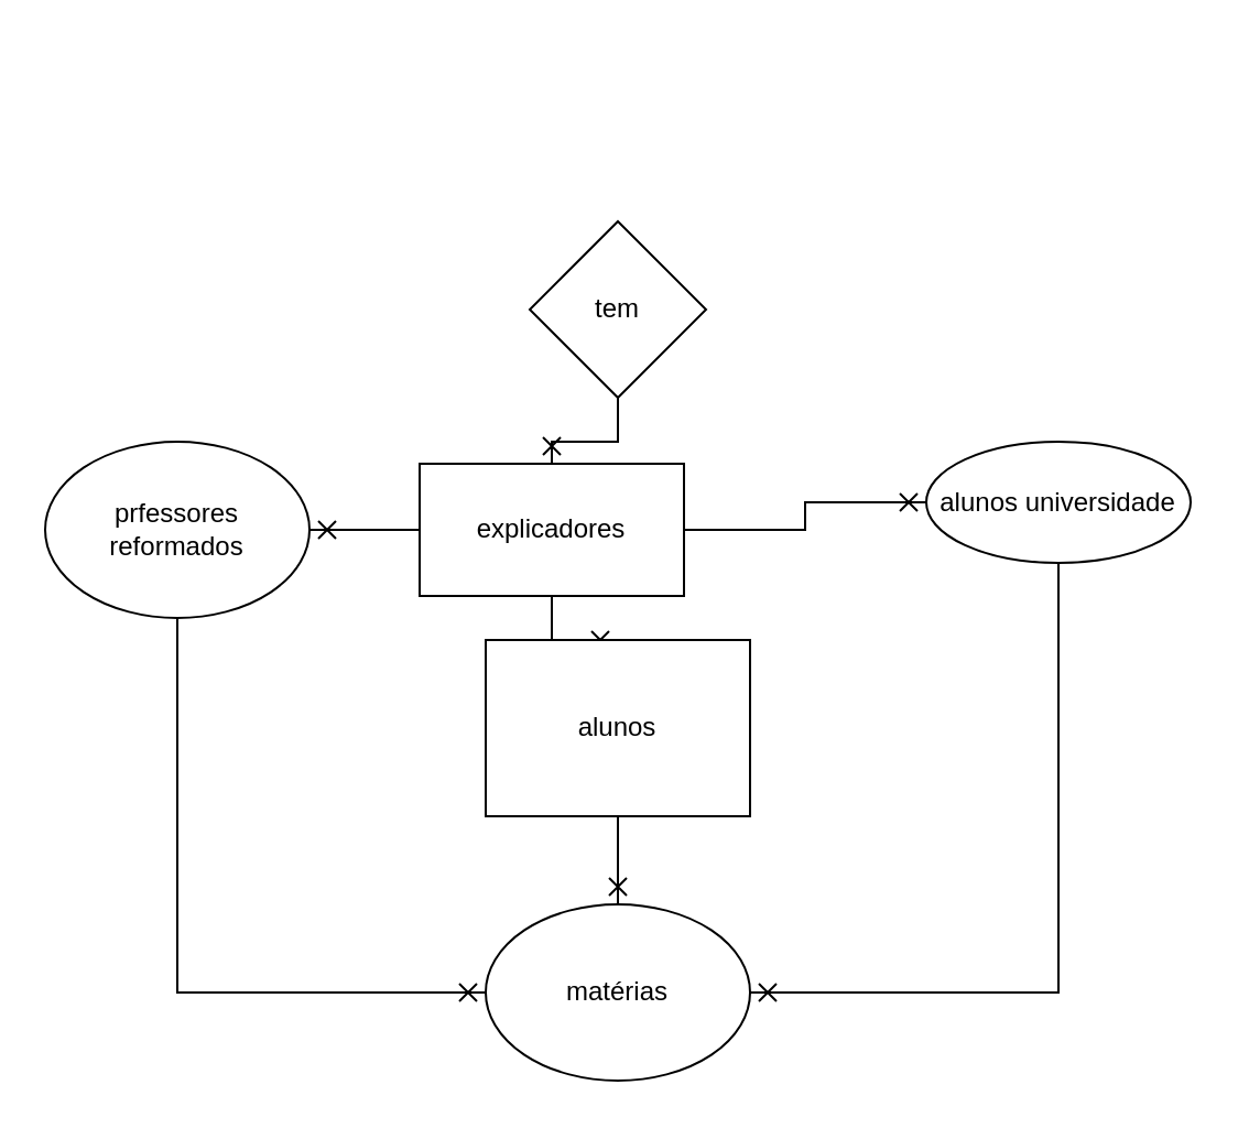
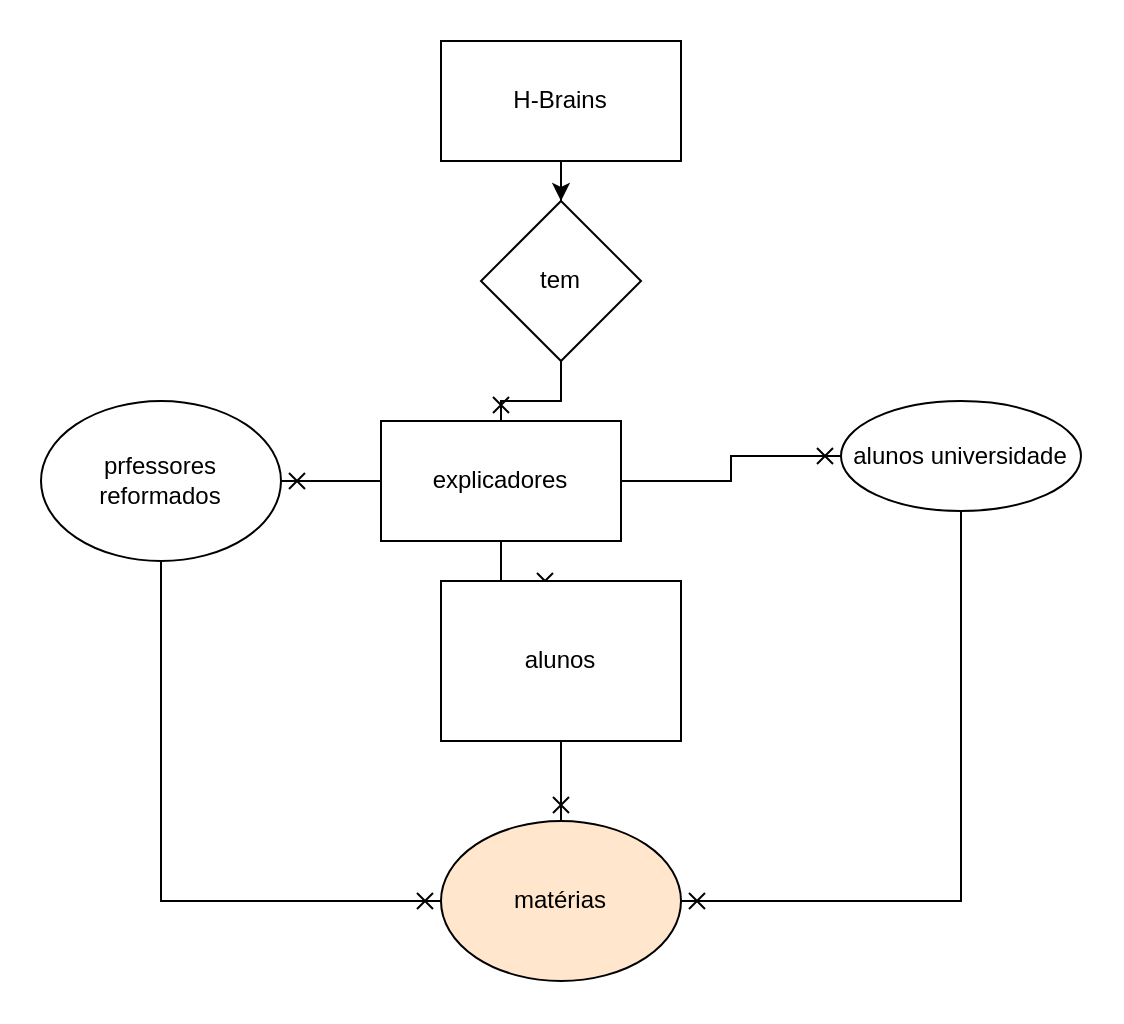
  <mxCell id="0" />
  <mxCell id="1" parent="0" />
+ <mxCell id="2" value="" style="edgeStyle=orthogonalEdgeStyle;rounded=0;orthogonalLoop=1;jettySize=auto;html=1;" edge="1" parent="1" source="3" target="5"><mxGeometry relative="1" as="geometry" /></mxCell>
+ <mxCell id="3" value="H-Brains" style="rounded=0;whiteSpace=wrap;html=1;" vertex="1" parent="1"><mxGeometry x="220" y="20" width="120" height="60" as="geometry" /></mxCell>
  <mxCell id="4" value="" style="edgeStyle=orthogonalEdgeStyle;rounded=0;orthogonalLoop=1;jettySize=auto;html=1;endArrow=cross;endFill=0;" edge="1" parent="1" source="5" target="9"><mxGeometry relative="1" as="geometry" /></mxCell>
  <mxCell id="5" value="tem" style="rhombus;whiteSpace=wrap;html=1;rounded=0;" vertex="1" parent="1"><mxGeometry x="240" y="100" width="80" height="80" as="geometry" /></mxCell>
  <mxCell id="6" value="" style="edgeStyle=orthogonalEdgeStyle;rounded=0;orthogonalLoop=1;jettySize=auto;html=1;endArrow=cross;endFill=0;" edge="1" parent="1" source="9" target="11"><mxGeometry relative="1" as="geometry" /></mxCell>
  <mxCell id="7" value="" style="edgeStyle=orthogonalEdgeStyle;rounded=0;orthogonalLoop=1;jettySize=auto;html=1;endArrow=cross;endFill=0;" edge="1" parent="1" source="9" target="13"><mxGeometry relative="1" as="geometry" /></mxCell>
  <mxCell id="8" value="" style="edgeStyle=orthogonalEdgeStyle;rounded=0;orthogonalLoop=1;jettySize=auto;html=1;endArrow=cross;endFill=0;" edge="1" parent="1" source="9" target="16"><mxGeometry relative="1" as="geometry" /></mxCell>
  <mxCell id="9" value="explicadores" style="whiteSpace=wrap;html=1;rounded=0;" vertex="1" parent="1"><mxGeometry x="190" y="210" width="120" height="60" as="geometry" /></mxCell>
  <mxCell id="10" style="edgeStyle=orthogonalEdgeStyle;rounded=0;orthogonalLoop=1;jettySize=auto;html=1;exitX=0.5;exitY=1;exitDx=0;exitDy=0;entryX=0;entryY=0.5;entryDx=0;entryDy=0;endArrow=cross;endFill=0;" edge="1" parent="1" source="11" target="14"><mxGeometry relative="1" as="geometry" /></mxCell>
  <mxCell id="11" value="prfessores reformados" style="ellipse;whiteSpace=wrap;html=1;rounded=0;" vertex="1" parent="1"><mxGeometry x="20" y="200" width="120" height="80" as="geometry" /></mxCell>
  <mxCell id="12" style="edgeStyle=orthogonalEdgeStyle;rounded=0;orthogonalLoop=1;jettySize=auto;html=1;exitX=0.5;exitY=1;exitDx=0;exitDy=0;entryX=1;entryY=0.5;entryDx=0;entryDy=0;endArrow=cross;endFill=0;" edge="1" parent="1" source="13" target="14"><mxGeometry relative="1" as="geometry" /></mxCell>
  <mxCell id="13" value="alunos universidade" style="ellipse;whiteSpace=wrap;html=1;rounded=0;" vertex="1" parent="1"><mxGeometry x="420" y="200" width="120" height="55" as="geometry" /></mxCell>
- <mxCell id="14" value="matérias" style="ellipse;whiteSpace=wrap;html=1;rounded=0;" vertex="1" parent="1"><mxGeometry x="220" y="410" width="120" height="80" as="geometry" /></mxCell>
+ <mxCell id="14" value="matérias" style="ellipse;whiteSpace=wrap;html=1;rounded=0;fillColor=#ffe6cc;" vertex="1" parent="1"><mxGeometry x="220" y="410" width="120" height="80" as="geometry" /></mxCell>
  <mxCell id="15" value="" style="edgeStyle=orthogonalEdgeStyle;rounded=0;orthogonalLoop=1;jettySize=auto;html=1;endArrow=cross;endFill=0;" edge="1" parent="1" source="16" target="14"><mxGeometry relative="1" as="geometry" /></mxCell>
  <mxCell id="16" value="alunos" style="whiteSpace=wrap;html=1;rounded=0;" vertex="1" parent="1"><mxGeometry x="220" y="290" width="120" height="80" as="geometry" /></mxCell>
